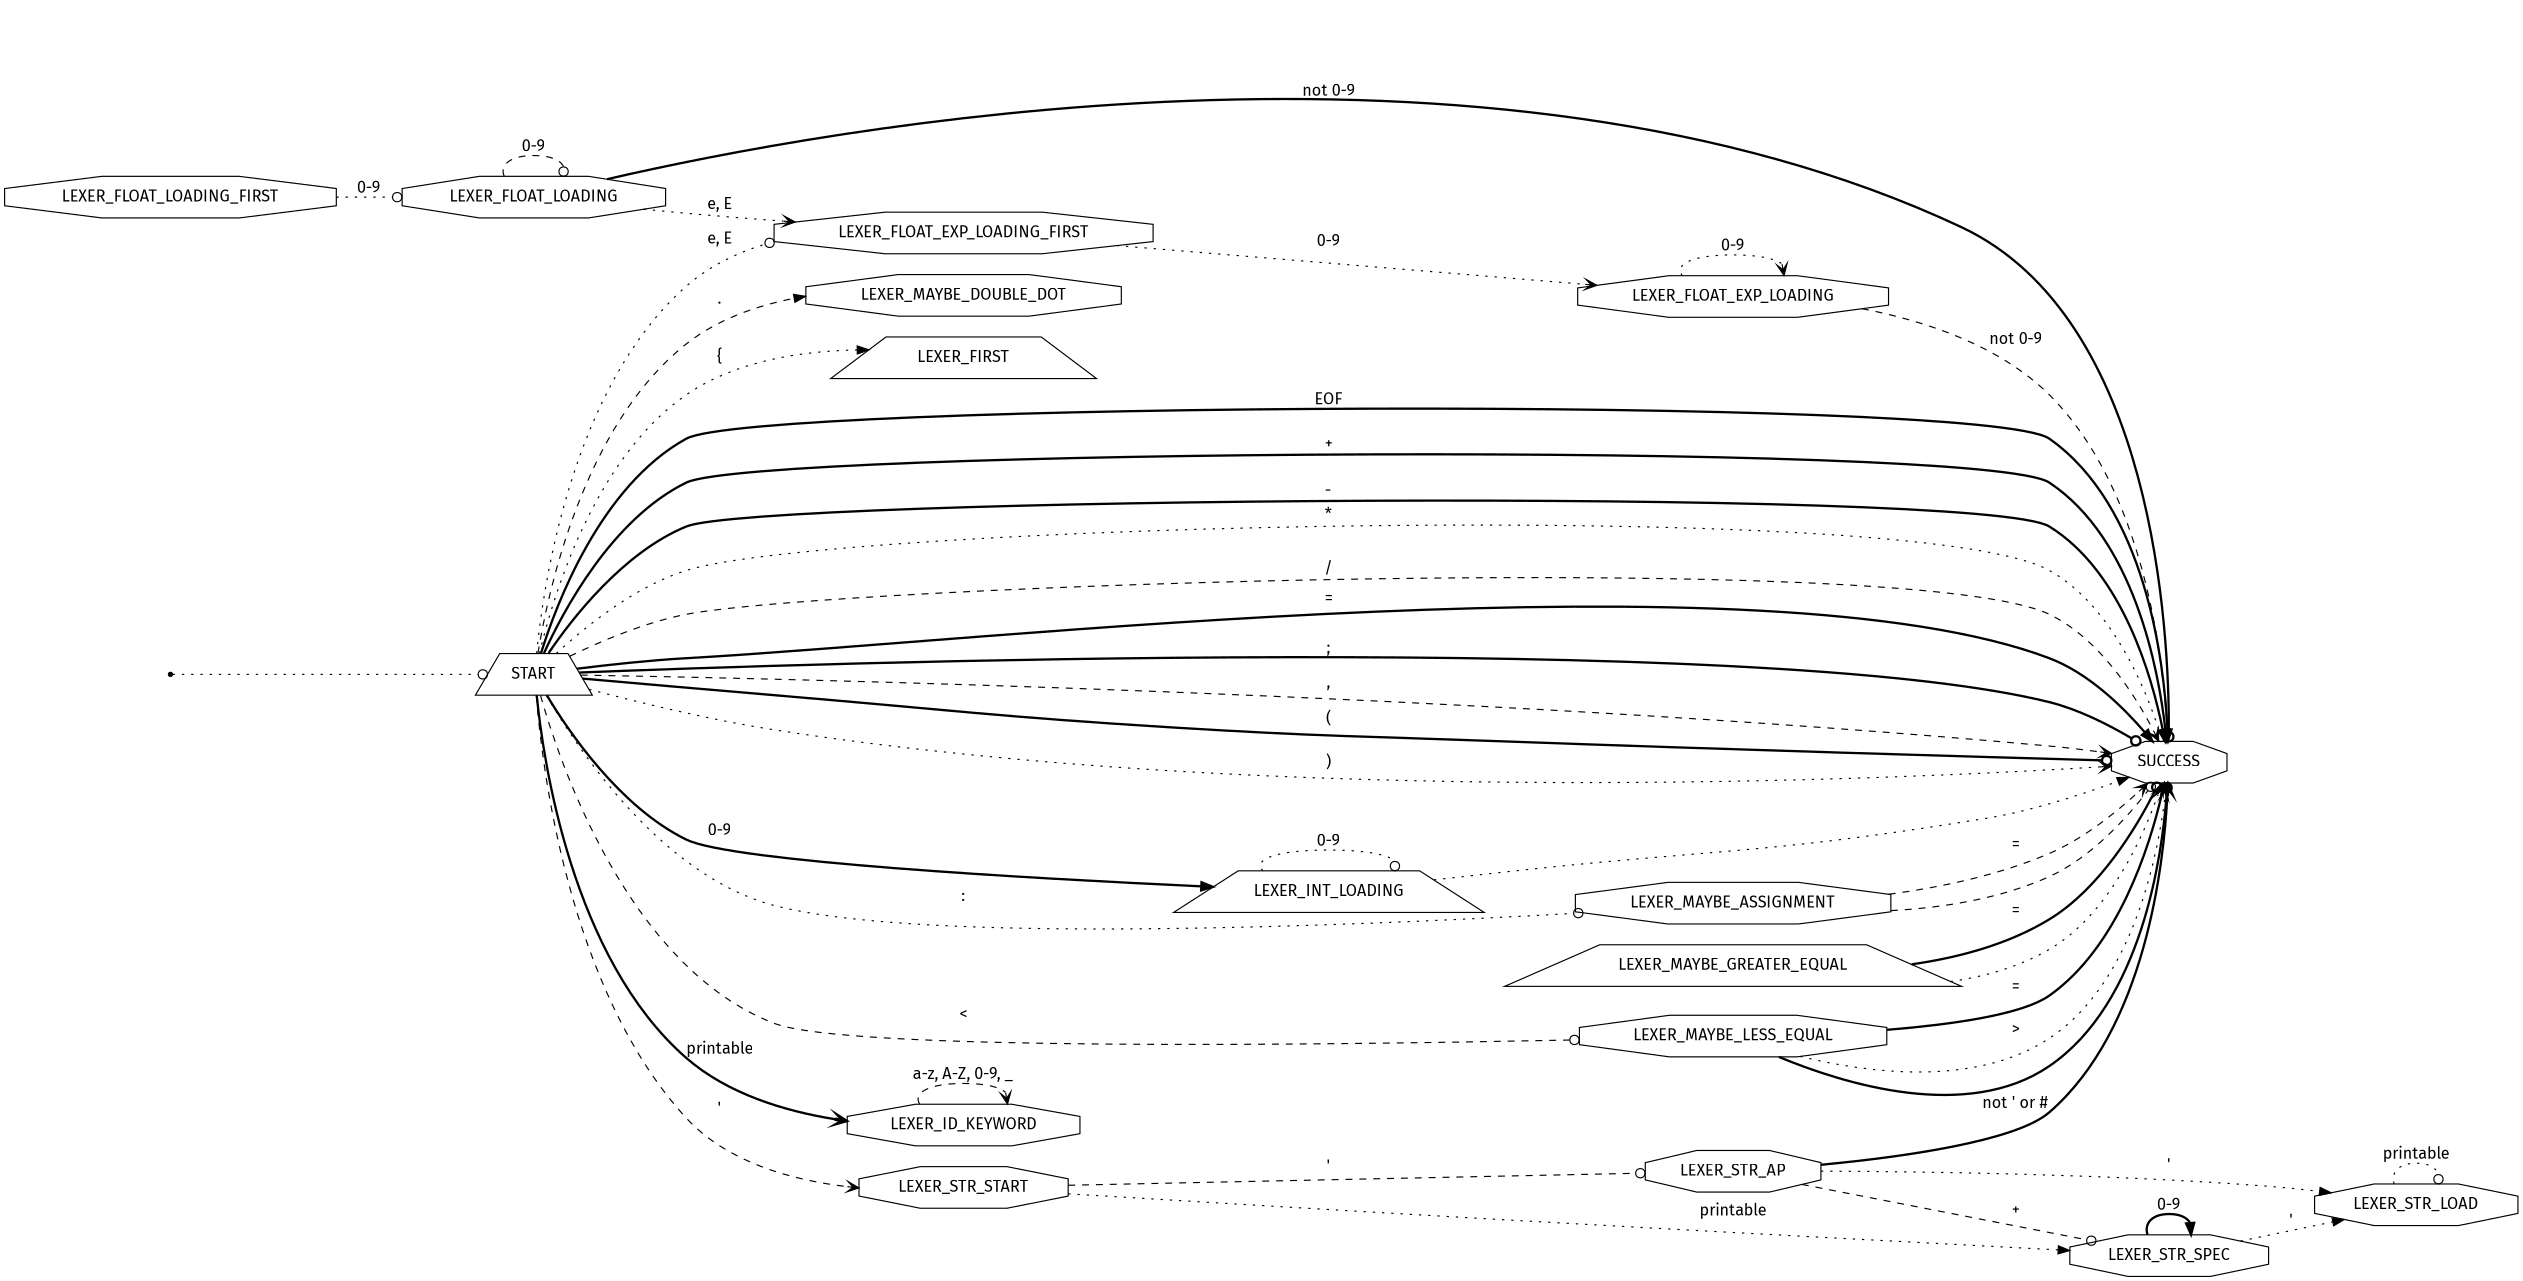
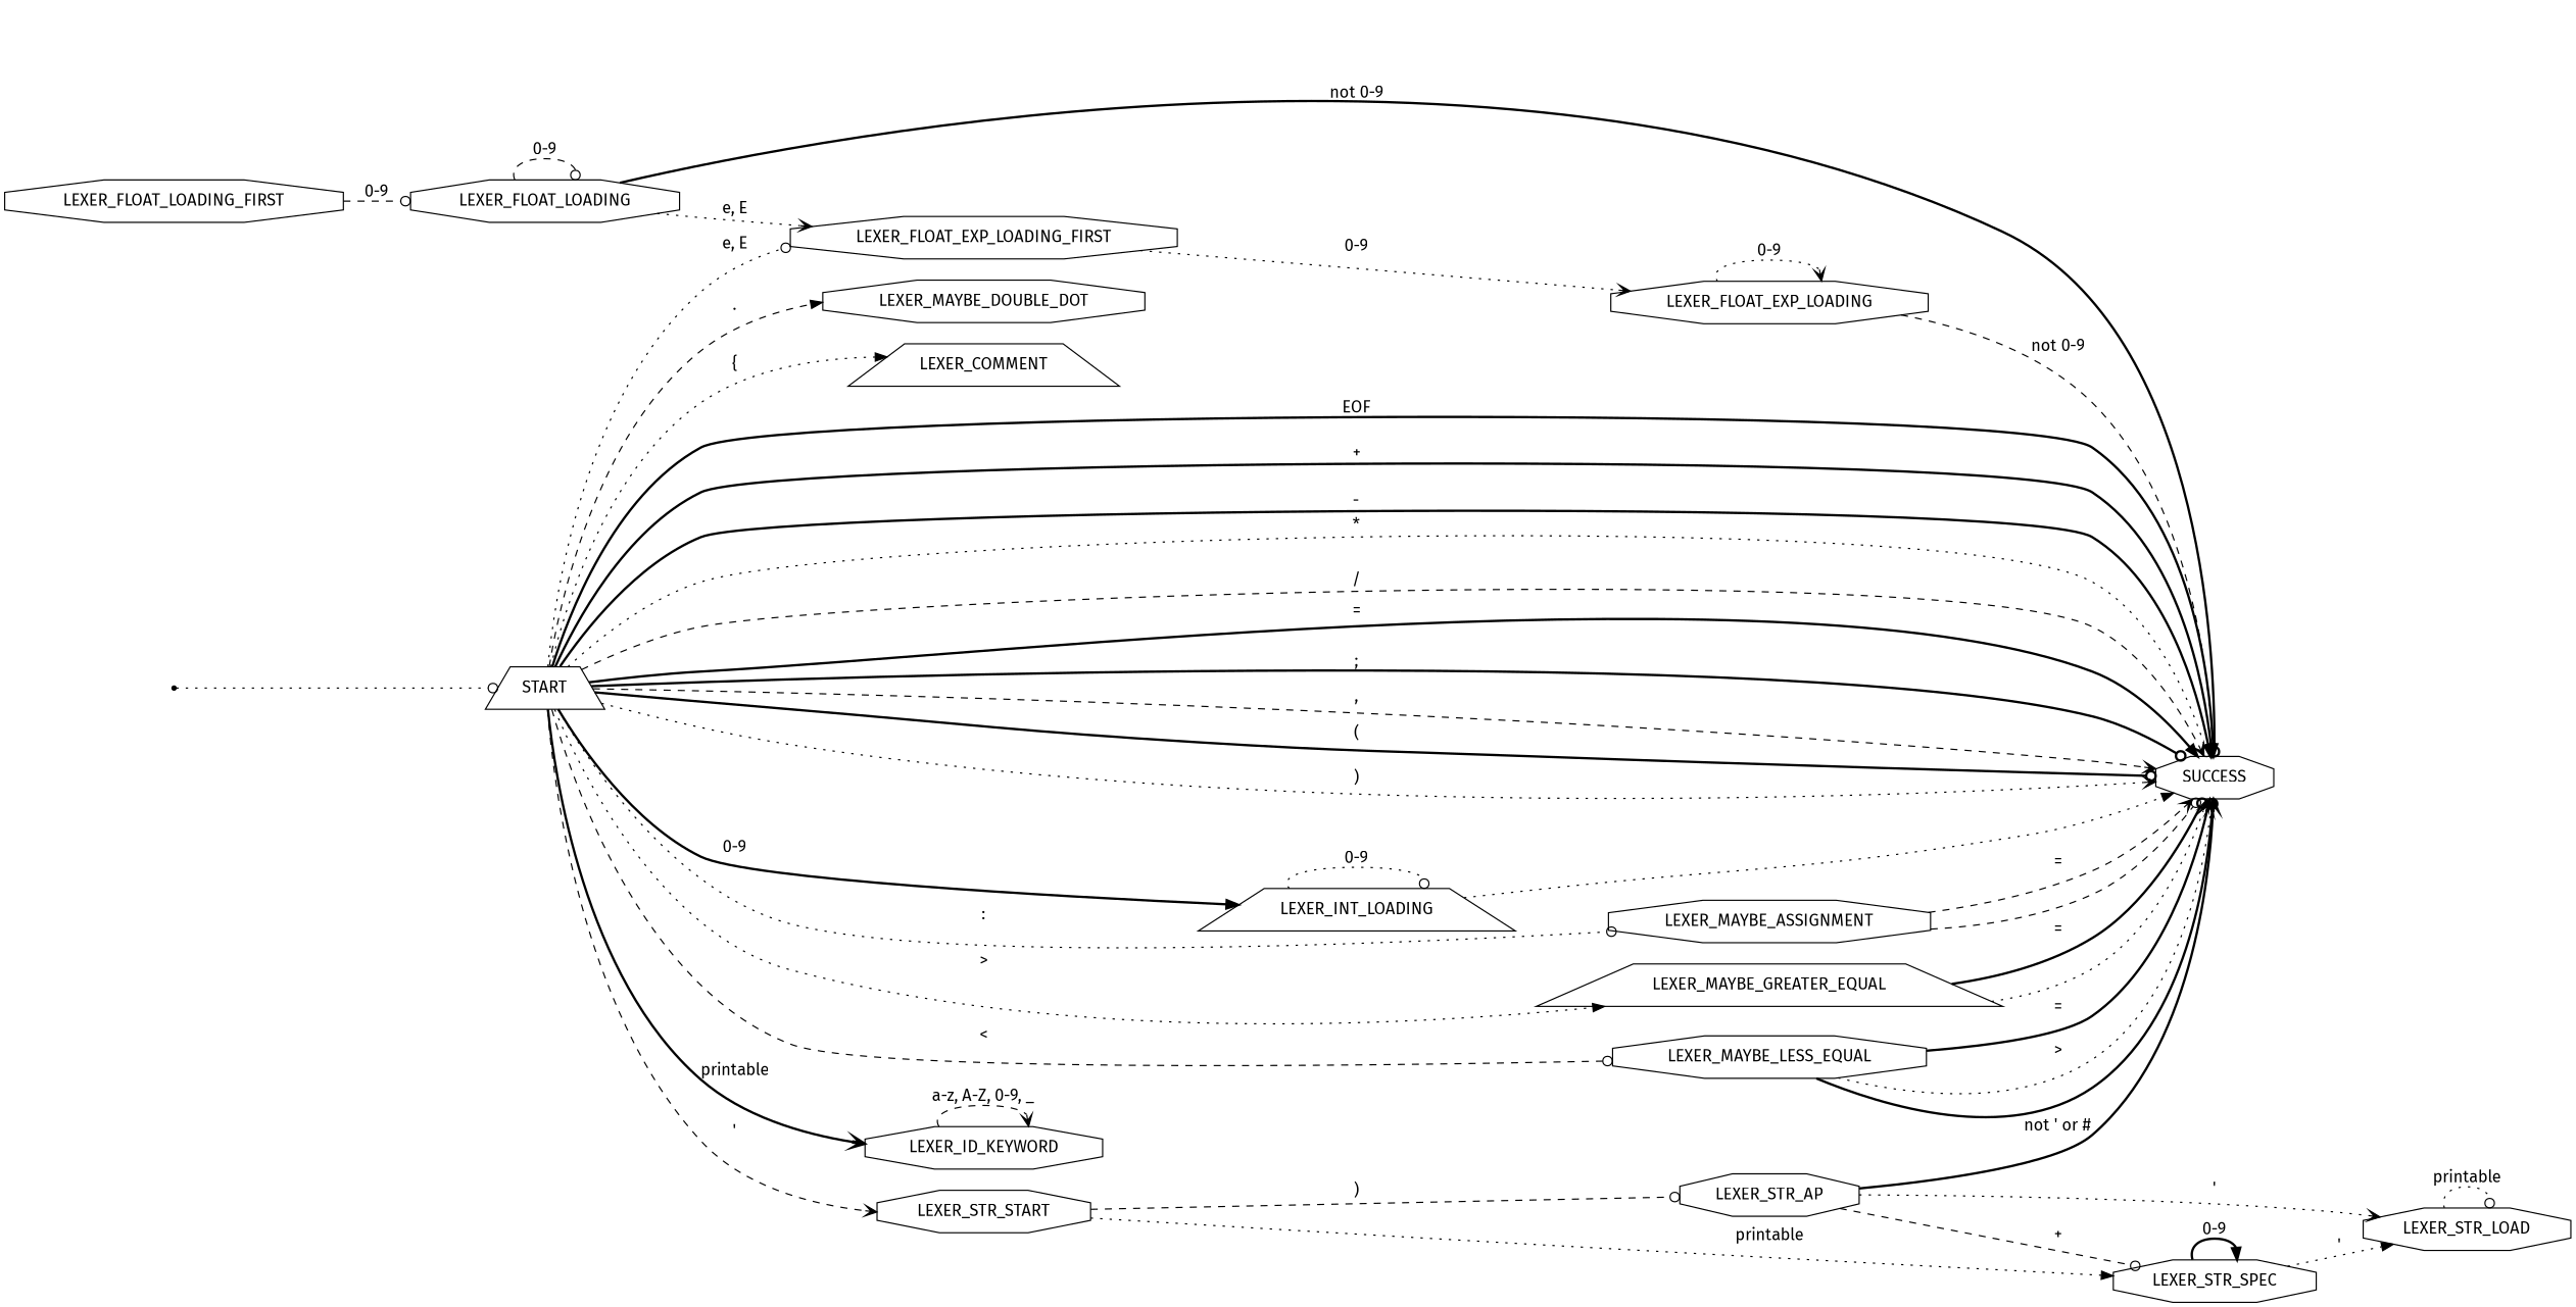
  digraph {
    fontname="Fira Sans"
    rankdir=LR
    node [fontname="Fira Sans" shape=octagon]
    edge [arrowhead=odot fontname="Fira Sans" style=dotted]
    START [shape=trapezium]
    SUCCESS
    LEXER_ID_KEYWORD
    LEXER_INT_LOADING [shape=trapezium]
    LEXER_MAYBE_ASSIGNMENT
    LEXER_MAYBE_DOUBLE_DOT
    LEXER_MAYBE_GREATER_EQUAL [shape=trapezium]
    LEXER_MAYBE_LESS_EQUAL
    LEXER_STR_START
-   LEXER_COMMENT [shape=trapezium label=LEXER_FIRST]
+   LEXER_COMMENT [shape=trapezium]
    LEXER_FLOAT_EXP_LOADING_FIRST
    LEXER_STR_AP
    LEXER_STR_SPEC
    qi [shape=point]
    LEXER_FLOAT_LOADING_FIRST
    LEXER_FLOAT_LOADING
    LEXER_FLOAT_EXP_LOADING
    LEXER_STR_LOAD
    START -> SUCCESS [arrowhead=normal label=EOF style=bold]
    START -> SUCCESS [arrowhead=normal label="+" style=bold]
    START -> SUCCESS [arrowhead=normal label="-" style=bold]
    START -> SUCCESS [label="*"]
    START -> SUCCESS [arrowhead=vee label="/" style=dashed]
    START -> SUCCESS [arrowhead=normal label="=" style=bold]
    START -> SUCCESS [label=";" style=bold]
    START -> SUCCESS [arrowhead=vee label="," style=dashed]
    START -> SUCCESS [label="(" style=bold]
    START -> SUCCESS [arrowhead=vee label=")"]
    START -> LEXER_ID_KEYWORD [arrowhead=vee label=printable style=bold]
    START -> LEXER_INT_LOADING [arrowhead=normal label="0-9" style=bold]
    START -> LEXER_MAYBE_ASSIGNMENT [label=":"]
    START -> LEXER_MAYBE_DOUBLE_DOT [arrowhead=normal label="." style=dashed]
+   START -> LEXER_MAYBE_GREATER_EQUAL [arrowhead=normal label=">"]
    START -> LEXER_MAYBE_LESS_EQUAL [label="<" style=dashed]
    START -> LEXER_STR_START [arrowhead=vee label="'" style=dashed]
    START -> LEXER_COMMENT [arrowhead=normal label="{"]
    START -> LEXER_FLOAT_EXP_LOADING_FIRST [label="e, E"]
    LEXER_ID_KEYWORD -> LEXER_ID_KEYWORD [arrowhead=vee label="a-z, A-Z, 0-9, _" style=dashed]
    LEXER_INT_LOADING -> SUCCESS [arrowhead=normal]
    LEXER_INT_LOADING -> LEXER_INT_LOADING [label="0-9"]
    LEXER_MAYBE_ASSIGNMENT -> SUCCESS [arrowhead=vee label="=" style=dashed]
    LEXER_MAYBE_ASSIGNMENT -> SUCCESS [style=dashed]
    LEXER_MAYBE_GREATER_EQUAL -> SUCCESS [label="=" style=bold]
    LEXER_MAYBE_GREATER_EQUAL -> SUCCESS [arrowhead=vee]
    LEXER_MAYBE_LESS_EQUAL -> SUCCESS [arrowhead=vee label="=" style=bold]
    LEXER_MAYBE_LESS_EQUAL -> SUCCESS [label=">"]
    LEXER_MAYBE_LESS_EQUAL -> SUCCESS [style=bold]
-   LEXER_STR_START -> LEXER_STR_AP [label="'" style=dashed]
+   LEXER_STR_START -> LEXER_STR_AP [label=")" style=dashed]
    LEXER_STR_START -> LEXER_STR_SPEC [arrowhead=normal label=printable]
    LEXER_FLOAT_EXP_LOADING_FIRST -> LEXER_FLOAT_EXP_LOADING [arrowhead=vee label="0-9"]
    LEXER_STR_AP -> SUCCESS [arrowhead=vee label="not ' or #" style=bold]
    LEXER_STR_AP -> LEXER_STR_SPEC [label="+" style=dashed]
-   LEXER_STR_AP -> LEXER_STR_LOAD [arrowhead=normal label="'"]
+   LEXER_STR_AP -> LEXER_STR_LOAD [arrowhead=vee label="'"]
    LEXER_STR_SPEC -> LEXER_STR_SPEC [arrowhead=normal label="0-9" style=bold]
    LEXER_STR_SPEC -> LEXER_STR_LOAD [arrowhead=normal label="'"]
    qi -> START
-   LEXER_FLOAT_LOADING_FIRST -> LEXER_FLOAT_LOADING [label="0-9"]
+   LEXER_FLOAT_LOADING_FIRST -> LEXER_FLOAT_LOADING [label="0-9" style=dashed]
    LEXER_FLOAT_LOADING -> SUCCESS [label="not 0-9" style=bold]
    LEXER_FLOAT_LOADING -> LEXER_FLOAT_EXP_LOADING_FIRST [arrowhead=vee label="e, E"]
    LEXER_FLOAT_LOADING -> LEXER_FLOAT_LOADING [label="0-9" style=dashed]
    LEXER_FLOAT_EXP_LOADING -> SUCCESS [arrowhead=normal label="not 0-9" style=dashed]
    LEXER_FLOAT_EXP_LOADING -> LEXER_FLOAT_EXP_LOADING [arrowhead=vee label="0-9"]
    LEXER_STR_LOAD -> LEXER_STR_LOAD [label=printable]
  }
